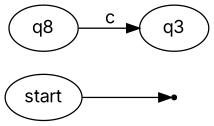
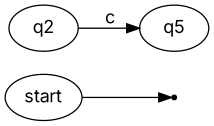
  digraph {
    fontname=Inter
    rankdir=LR
    node [fontname=Inter]
    edge [fontname=Inter]
    q0 [shape=point]
    start
-   q2 [label=q8]
-   q3
+   q2
+   q3 [label=q5]
    start -> q0
    q2 -> q3 [label=c]
  }
